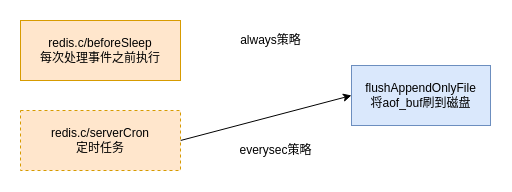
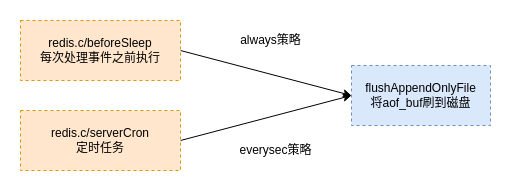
  <mxCell id="0" />
  <mxCell id="1" parent="0" />
- <mxCell id="2" value="flushAppendOnlyFile&lt;br&gt;将aof_buf刷到磁盘" style="rounded=0;whiteSpace=wrap;html=1;fillColor=#dae8fc;strokeColor=#6c8ebf;" vertex="1" parent="1"><mxGeometry x="351" y="65" width="139" height="60" as="geometry" /></mxCell>
- <mxCell id="4" value="&lt;div&gt;redis.c/beforeSleep&lt;/div&gt;&lt;div&gt;每次处理事件之前执行&lt;/div&gt;" style="rounded=0;whiteSpace=wrap;html=1;fillColor=#ffe6cc;strokeColor=#d79b00;" vertex="1" parent="1"><mxGeometry x="20" y="20" width="160" height="60" as="geometry" /></mxCell>
+ <mxCell id="2" value="flushAppendOnlyFile&lt;br&gt;将aof_buf刷到磁盘" style="rounded=0;whiteSpace=wrap;html=1;fillColor=#dae8fc;strokeColor=#6c8ebf;dashed=1;" vertex="1" parent="1"><mxGeometry x="351" y="65" width="139" height="60" as="geometry" /></mxCell>
+ <mxCell id="3" style="rounded=0;orthogonalLoop=1;jettySize=auto;html=1;exitX=1;exitY=0.5;exitDx=0;exitDy=0;entryX=0;entryY=0.5;entryDx=0;entryDy=0;" edge="1" parent="1" source="4" target="2"><mxGeometry relative="1" as="geometry" /></mxCell>
+ <mxCell id="4" value="&lt;div&gt;redis.c/beforeSleep&lt;/div&gt;&lt;div&gt;每次处理事件之前执行&lt;/div&gt;" style="rounded=0;whiteSpace=wrap;html=1;fillColor=#ffe6cc;strokeColor=#d79b00;dashed=1;" vertex="1" parent="1"><mxGeometry x="20" y="20" width="160" height="60" as="geometry" /></mxCell>
  <mxCell id="5" style="rounded=0;orthogonalLoop=1;jettySize=auto;html=1;exitX=1;exitY=0.5;exitDx=0;exitDy=0;entryX=0;entryY=0.5;entryDx=0;entryDy=0;" edge="1" parent="1" source="6" target="2"><mxGeometry relative="1" as="geometry" /></mxCell>
  <mxCell id="6" value="&lt;div&gt;redis.c/serverCron&lt;/div&gt;&lt;div&gt;定时任务&lt;/div&gt;" style="rounded=0;whiteSpace=wrap;html=1;fillColor=#ffe6cc;strokeColor=#d79b00;dashed=1;" vertex="1" parent="1"><mxGeometry x="20" y="110" width="160" height="60" as="geometry" /></mxCell>
  <mxCell id="7" value="&lt;span style=&quot;box-sizing: border-box ; outline: 0px ; overflow-wrap: break-word&quot;&gt;always策略&lt;/span&gt;" style="text;html=1;align=center;verticalAlign=middle;resizable=0;points=[];autosize=1;strokeColor=none;fillColor=none;" vertex="1" parent="1"><mxGeometry x="230" y="30" width="80" height="20" as="geometry" /></mxCell>
  <mxCell id="8" value="&lt;span style=&quot;box-sizing: border-box ; outline: 0px ; overflow-wrap: break-word&quot;&gt;everysec策略&lt;/span&gt;" style="text;html=1;align=center;verticalAlign=middle;resizable=0;points=[];autosize=1;strokeColor=none;fillColor=none;" vertex="1" parent="1"><mxGeometry x="230" y="140" width="90" height="20" as="geometry" /></mxCell>
